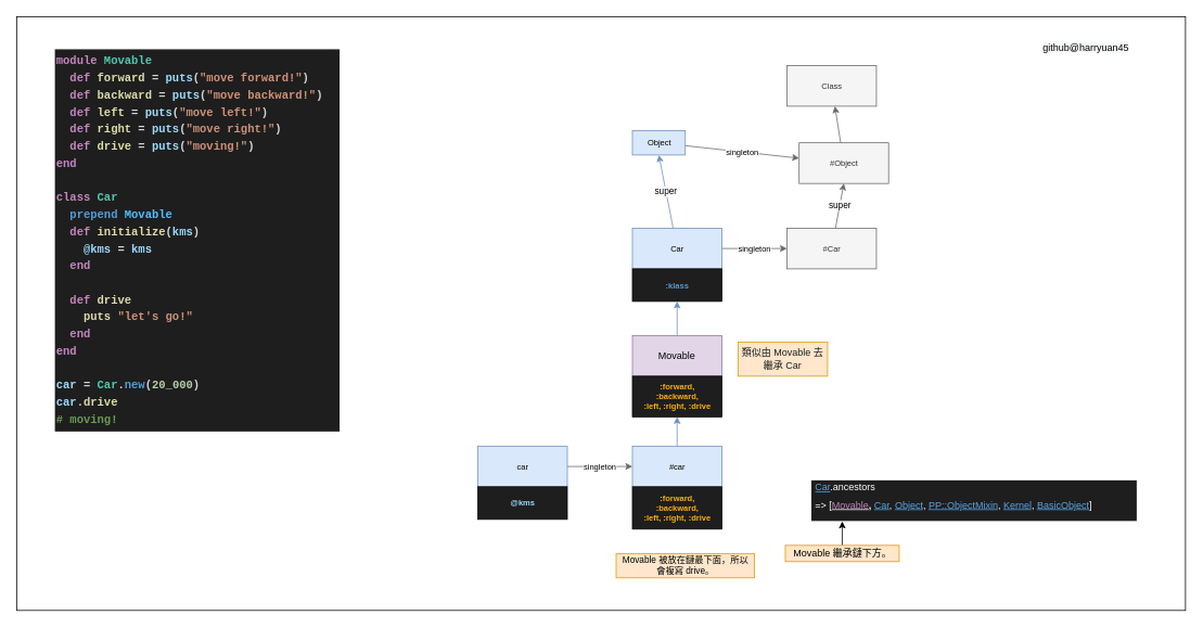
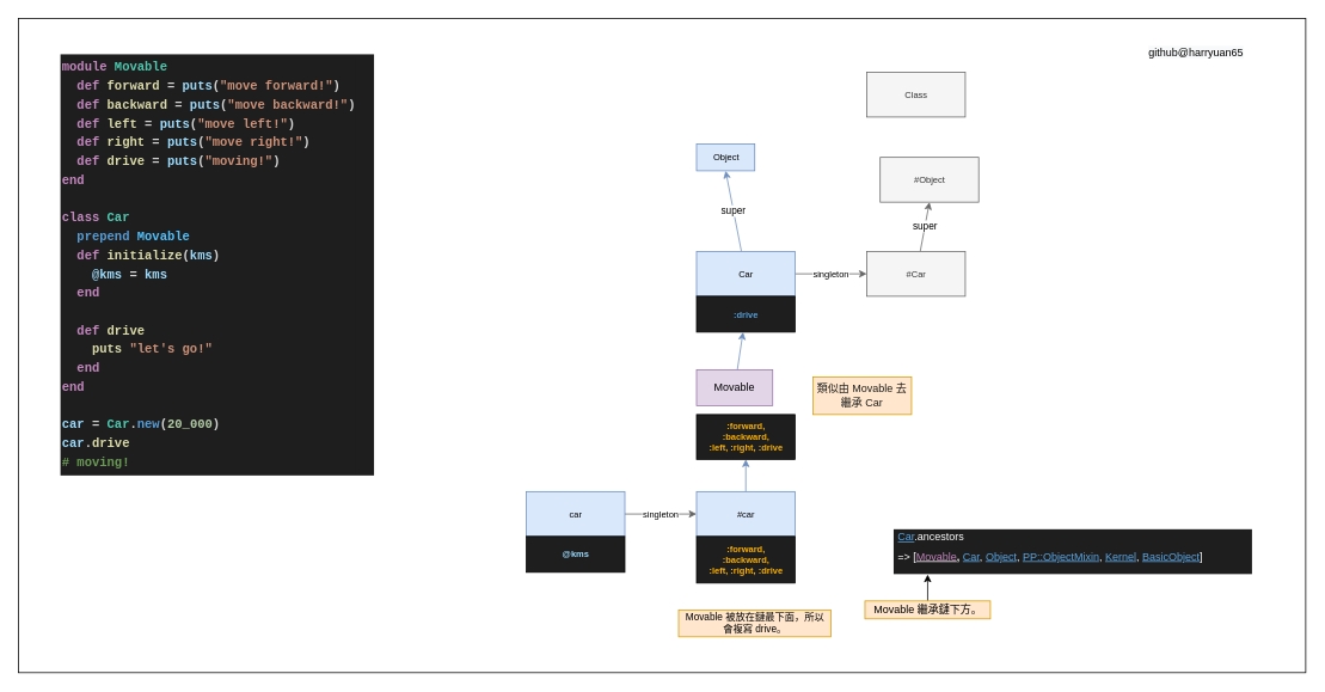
  <mxCell id="0" />
  <mxCell id="1" parent="0" />
  <mxCell id="2" value="" style="rounded=0;whiteSpace=wrap;html=1;" vertex="1" parent="1"><mxGeometry x="20" width="1437" height="730" as="geometry" y="20" /></mxCell>
- <mxCell id="3" value="singleton" style="edgeStyle=none;html=1;fontSize=10;fillColor=#f5f5f5;strokeColor=#666666;" parent="1" source="4" target="6" edge="1"><mxGeometry relative="1" as="geometry"><mxPoint as="offset" /></mxGeometry></mxCell>
  <mxCell id="4" value="Object" style="html=1;fontSize=10;fillColor=#dae8fc;strokeColor=#6c8ebf;" parent="1" vertex="1"><mxGeometry x="777" y="160" width="65" height="30" as="geometry" /></mxCell>
- <mxCell id="5" value="" style="edgeStyle=none;html=1;fontSize=10;fillColor=#f5f5f5;strokeColor=#666666;" parent="1" source="6" target="7" edge="1"><mxGeometry relative="1" as="geometry" /></mxCell>
  <mxCell id="6" value="&lt;span style=&quot;font-weight: normal&quot;&gt;#&lt;span&gt;Object&lt;/span&gt;&lt;/span&gt;" style="html=1;fontSize=10;fontStyle=1;fillColor=#f5f5f5;fontColor=#333333;strokeColor=#666666;" parent="1" vertex="1"><mxGeometry x="982" y="175" width="110" height="50" as="geometry" /></mxCell>
  <mxCell id="7" value="Class" style="html=1;fontSize=10;fillColor=#f5f5f5;fontColor=#333333;strokeColor=#666666;" parent="1" vertex="1"><mxGeometry x="967" y="80" width="110" height="50" as="geometry" /></mxCell>
  <mxCell id="8" value="klass" style="edgeStyle=none;html=1;fontSize=10;" parent="1" edge="1"><mxGeometry relative="1" as="geometry"><mxPoint x="1407" y="265" as="sourcePoint" /></mxGeometry></mxCell>
  <mxCell id="9" value="singleton" style="edgeStyle=none;html=1;fontSize=10;fillColor=#f5f5f5;strokeColor=#666666;" parent="1" source="11" target="13" edge="1"><mxGeometry relative="1" as="geometry" /></mxCell>
  <mxCell id="10" value="super" style="edgeStyle=none;html=1;entryX=0.5;entryY=1;entryDx=0;entryDy=0;fillColor=#dae8fc;strokeColor=#6c8ebf;" parent="1" source="11" target="4" edge="1"><mxGeometry relative="1" as="geometry" /></mxCell>
  <mxCell id="11" value="Car" style="html=1;fontSize=10;fillColor=#dae8fc;strokeColor=#6c8ebf;" parent="1" vertex="1"><mxGeometry x="777" y="280" width="110" height="50" as="geometry" /></mxCell>
  <mxCell id="12" value="super" style="edgeStyle=none;html=1;entryX=0.5;entryY=1;entryDx=0;entryDy=0;fillColor=#f5f5f5;strokeColor=#666666;" parent="1" source="13" target="6" edge="1"><mxGeometry relative="1" as="geometry" /></mxCell>
  <mxCell id="13" value="&lt;span style=&quot;font-weight: normal&quot;&gt;#Car&lt;/span&gt;" style="html=1;fontSize=10;fontStyle=1;fillColor=#f5f5f5;fontColor=#333333;strokeColor=#666666;" parent="1" vertex="1"><mxGeometry x="967" y="280" width="110" height="50" as="geometry" /></mxCell>
  <mxCell id="14" value="singleton" style="edgeStyle=none;html=1;fontSize=10;fillColor=#f5f5f5;strokeColor=#666666;" parent="1" source="15" target="17" edge="1"><mxGeometry relative="1" as="geometry" /></mxCell>
  <mxCell id="15" value="car" style="html=1;fontSize=10;fillColor=#dae8fc;strokeColor=#6c8ebf;" parent="1" vertex="1"><mxGeometry x="587" y="548" width="110" height="50" as="geometry" /></mxCell>
  <mxCell id="16" value="" style="edgeStyle=none;html=1;fillColor=#dae8fc;strokeColor=#6c8ebf;" parent="1" source="17" target="24" edge="1"><mxGeometry relative="1" as="geometry" /></mxCell>
  <mxCell id="17" value="#car" style="html=1;fontSize=10;fillColor=#dae8fc;strokeColor=#6c8ebf;" parent="1" vertex="1"><mxGeometry x="777" y="548" width="110" height="50" as="geometry" /></mxCell>
  <mxCell id="18" value="&lt;div style=&quot;font-family: &amp;#34;menlo&amp;#34; , &amp;#34;monaco&amp;#34; , &amp;#34;courier new&amp;#34; , monospace ; font-weight: bold ; font-size: 14px ; line-height: 21px&quot;&gt;&lt;div style=&quot;font-family: &amp;#34;menlo&amp;#34; , &amp;#34;monaco&amp;#34; , &amp;#34;courier new&amp;#34; , monospace ; line-height: 21px&quot;&gt;&lt;div style=&quot;color: rgb(212 , 212 , 212)&quot;&gt;&lt;div&gt;&lt;span style=&quot;color: rgb(197 , 134 , 192)&quot;&gt;module&lt;/span&gt;&amp;nbsp;&lt;span style=&quot;color: rgb(78 , 201 , 176)&quot;&gt;Movable&lt;/span&gt;&lt;/div&gt;&lt;div&gt;&lt;span style=&quot;color: rgb(197 , 134 , 192)&quot;&gt;&amp;nbsp; def&lt;/span&gt;&amp;nbsp;&lt;span style=&quot;color: rgb(220 , 220 , 170)&quot;&gt;forward&lt;/span&gt;&amp;nbsp;=&amp;nbsp;&lt;span style=&quot;color: rgb(156 , 220 , 254)&quot;&gt;puts&lt;/span&gt;(&lt;span style=&quot;color: rgb(206 , 145 , 120)&quot;&gt;&quot;move forward!&quot;&lt;/span&gt;)&lt;/div&gt;&lt;div&gt;&lt;span style=&quot;color: rgb(197 , 134 , 192)&quot;&gt;&amp;nbsp; def&lt;/span&gt;&amp;nbsp;&lt;span style=&quot;color: rgb(220 , 220 , 170)&quot;&gt;backward&lt;/span&gt;&amp;nbsp;=&amp;nbsp;&lt;span style=&quot;color: rgb(156 , 220 , 254)&quot;&gt;puts&lt;/span&gt;(&lt;span style=&quot;color: rgb(206 , 145 , 120)&quot;&gt;&quot;move backward!&quot;&lt;/span&gt;)&lt;/div&gt;&lt;div&gt;&lt;span style=&quot;color: rgb(197 , 134 , 192)&quot;&gt;&amp;nbsp; def&lt;/span&gt;&amp;nbsp;&lt;span style=&quot;color: rgb(220 , 220 , 170)&quot;&gt;left&lt;/span&gt;&amp;nbsp;=&amp;nbsp;&lt;span style=&quot;color: rgb(156 , 220 , 254)&quot;&gt;puts&lt;/span&gt;(&lt;span style=&quot;color: rgb(206 , 145 , 120)&quot;&gt;&quot;move left!&quot;&lt;/span&gt;)&lt;/div&gt;&lt;div&gt;&lt;span style=&quot;color: rgb(197 , 134 , 192)&quot;&gt;&amp;nbsp; def&lt;/span&gt;&amp;nbsp;&lt;span style=&quot;color: rgb(220 , 220 , 170)&quot;&gt;right&lt;/span&gt;&amp;nbsp;=&amp;nbsp;&lt;span style=&quot;color: rgb(156 , 220 , 254)&quot;&gt;puts&lt;/span&gt;(&lt;span style=&quot;color: rgb(206 , 145 , 120)&quot;&gt;&quot;move right!&quot;&lt;/span&gt;)&lt;/div&gt;&lt;div&gt;&lt;span style=&quot;color: rgb(197 , 134 , 192)&quot;&gt;&amp;nbsp; def&lt;/span&gt;&amp;nbsp;&lt;span style=&quot;color: rgb(220 , 220 , 170)&quot;&gt;drive&lt;/span&gt;&amp;nbsp;=&amp;nbsp;&lt;span style=&quot;color: rgb(156 , 220 , 254)&quot;&gt;puts&lt;/span&gt;(&lt;span style=&quot;color: rgb(206 , 145 , 120)&quot;&gt;&quot;moving!&quot;&lt;/span&gt;)&lt;br&gt;&lt;/div&gt;&lt;div&gt;&lt;span style=&quot;color: rgb(197 , 134 , 192)&quot;&gt;end&lt;/span&gt;&lt;/div&gt;&lt;br&gt;&lt;div&gt;&lt;span style=&quot;color: rgb(197 , 134 , 192)&quot;&gt;class&lt;/span&gt;&amp;nbsp;&lt;span style=&quot;color: rgb(78 , 201 , 176)&quot;&gt;Car&lt;/span&gt;&lt;/div&gt;&lt;div&gt;&lt;span style=&quot;color: rgb(86 , 156 , 214)&quot;&gt;&amp;nbsp; prepend&lt;/span&gt;&amp;nbsp;&lt;span style=&quot;color: rgb(79 , 193 , 255)&quot;&gt;Movable&lt;/span&gt;&lt;/div&gt;&lt;div&gt;&lt;span style=&quot;color: rgb(197 , 134 , 192)&quot;&gt;&amp;nbsp; def&lt;/span&gt;&amp;nbsp;&lt;span style=&quot;color: rgb(220 , 220 , 170)&quot;&gt;initialize&lt;/span&gt;(&lt;span style=&quot;color: rgb(156 , 220 , 254)&quot;&gt;kms&lt;/span&gt;)&lt;/div&gt;&lt;div&gt;&lt;span style=&quot;color: rgb(156 , 220 , 254)&quot;&gt;&amp;nbsp; &amp;nbsp; @kms&lt;/span&gt;&amp;nbsp;=&amp;nbsp;&lt;span style=&quot;color: rgb(156 , 220 , 254)&quot;&gt;kms&lt;/span&gt;&lt;/div&gt;&lt;div&gt;&lt;span style=&quot;color: rgb(197 , 134 , 192)&quot;&gt;&amp;nbsp; end&lt;/span&gt;&lt;/div&gt;&lt;br&gt;&lt;div&gt;&lt;span style=&quot;color: rgb(197 , 134 , 192)&quot;&gt;&amp;nbsp; def&lt;/span&gt;&amp;nbsp;&lt;span style=&quot;color: rgb(220 , 220 , 170)&quot;&gt;drive&lt;/span&gt;&lt;/div&gt;&lt;div&gt;&lt;span style=&quot;color: rgb(220 , 220 , 170)&quot;&gt;&amp;nbsp; &amp;nbsp; puts&lt;/span&gt;&amp;nbsp;&lt;span style=&quot;color: rgb(206 , 145 , 120)&quot;&gt;&quot;let's go!&quot;&lt;/span&gt;&lt;/div&gt;&lt;div&gt;&lt;span style=&quot;color: rgb(197 , 134 , 192)&quot;&gt;&amp;nbsp; end&lt;/span&gt;&lt;/div&gt;&lt;div&gt;&lt;span style=&quot;color: rgb(197 , 134 , 192)&quot;&gt;end&lt;/span&gt;&lt;/div&gt;&lt;br&gt;&lt;div&gt;&lt;span style=&quot;color: rgb(156 , 220 , 254)&quot;&gt;car&lt;/span&gt;&amp;nbsp;=&amp;nbsp;&lt;span style=&quot;color: rgb(78 , 201 , 176)&quot;&gt;Car&lt;/span&gt;.&lt;span style=&quot;color: rgb(86 , 156 , 214)&quot;&gt;new&lt;/span&gt;(&lt;span style=&quot;color: rgb(181 , 206 , 168)&quot;&gt;20_000&lt;/span&gt;)&lt;/div&gt;&lt;div&gt;&lt;span style=&quot;color: rgb(156 , 220 , 254)&quot;&gt;car&lt;/span&gt;.&lt;span style=&quot;color: rgb(220 , 220 , 170)&quot;&gt;drive&lt;/span&gt;&lt;/div&gt;&lt;div&gt;&lt;span style=&quot;color: rgb(106 , 153 , 85)&quot;&gt;# moving!&lt;/span&gt;&lt;br&gt;&lt;/div&gt;&lt;/div&gt;&lt;/div&gt;&lt;/div&gt;" style="text;html=1;align=left;verticalAlign=middle;resizable=0;points=[];autosize=1;strokeColor=none;fillColor=#1E1E1E;spacing=2;labelBackgroundColor=#1e1e1e;" parent="1" vertex="1"><mxGeometry x="67" y="60" width="350" height="470" as="geometry" /></mxCell>
  <mxCell id="19" value="&lt;font color=&quot;#9cdcfe&quot;&gt;@kms&lt;/font&gt;" style="html=1;fontSize=10;fillColor=#1E1E1E;fontStyle=1" parent="1" vertex="1"><mxGeometry x="587" y="598" width="110" height="40" as="geometry" /></mxCell>
  <mxCell id="20" value="&lt;span style=&quot;color: rgb(250 , 176 , 2)&quot;&gt;:forward,&lt;/span&gt;&lt;br style=&quot;color: rgb(250 , 176 , 2)&quot;&gt;&lt;span style=&quot;color: rgb(250 , 176 , 2)&quot;&gt;:backward,&lt;/span&gt;&lt;br style=&quot;color: rgb(250 , 176 , 2)&quot;&gt;&lt;span style=&quot;color: rgb(250 , 176 , 2)&quot;&gt;:left, :right, :drive&lt;/span&gt;" style="html=1;fontSize=10;fillColor=#1E1E1E;fontStyle=1" parent="1" vertex="1"><mxGeometry x="777" y="598" width="110" height="52" as="geometry" /></mxCell>
- <mxCell id="21" value="&lt;font color=&quot;#569cd6&quot;&gt;:klass&lt;/font&gt;" style="html=1;fontSize=10;fillColor=#1E1E1E;fontStyle=1" parent="1" vertex="1"><mxGeometry x="777" y="330" width="110" height="40" as="geometry" /></mxCell>
+ <mxCell id="21" value="&lt;font color=&quot;#569cd6&quot;&gt;:drive&lt;/font&gt;" style="html=1;fontSize=10;fillColor=#1E1E1E;fontStyle=1" parent="1" vertex="1"><mxGeometry x="777" y="330" width="110" height="40" as="geometry" /></mxCell>
  <mxCell id="22" value="" style="edgeStyle=none;html=1;fillColor=#dae8fc;strokeColor=#6c8ebf;" parent="1" source="23" target="21" edge="1"><mxGeometry relative="1" as="geometry" /></mxCell>
- <mxCell id="23" value="Movable" style="whiteSpace=wrap;html=1;fillColor=#e1d5e7;strokeColor=#9673a6;" parent="1" vertex="1"><mxGeometry x="777" y="412" width="110" height="50" as="geometry" /></mxCell>
+ <mxCell id="23" value="Movable" style="whiteSpace=wrap;html=1;fillColor=#e1d5e7;strokeColor=#9673a6;" parent="1" vertex="1"><mxGeometry x="777" y="412" width="85" height="40" as="geometry" /></mxCell>
  <mxCell id="24" value="&lt;font color=&quot;#fab002&quot;&gt;:forward, &lt;br&gt;:backward, &lt;br&gt;:left, :right, :drive&lt;/font&gt;" style="html=1;fontSize=10;fillColor=#1E1E1E;fontStyle=1" parent="1" vertex="1"><mxGeometry x="777" y="462" width="110" height="50" as="geometry" /></mxCell>
  <mxCell id="25" value="&lt;p style=&quot;line-height: 1&quot;&gt;&lt;/p&gt;&lt;h1 style=&quot;font-size: 12px&quot;&gt;&lt;u style=&quot;color: rgb(91 , 165 , 227) ; font-weight: normal&quot;&gt;Car&lt;/u&gt;&lt;span style=&quot;font-weight: normal ; font-size: 12px&quot;&gt;.ancestors&lt;/span&gt;&lt;/h1&gt;&lt;h1 style=&quot;font-size: 12px&quot;&gt;&lt;span style=&quot;font-size: 12px ; font-weight: normal&quot;&gt;=&amp;gt; [&lt;/span&gt;&lt;u style=&quot;font-weight: normal&quot;&gt;&lt;font color=&quot;#c586c0&quot;&gt;Movable&lt;/font&gt;&lt;/u&gt;,&amp;nbsp;&lt;font color=&quot;#5ba5e3&quot; style=&quot;font-weight: normal&quot;&gt;&lt;u&gt;Car&lt;/u&gt;&lt;/font&gt;&lt;span style=&quot;font-weight: normal&quot;&gt;,&lt;/span&gt;&lt;font color=&quot;#5ba5e3&quot; style=&quot;font-weight: normal&quot;&gt;&amp;nbsp;&lt;u&gt;Object&lt;/u&gt;&lt;/font&gt;&lt;span style=&quot;font-weight: normal&quot;&gt;,&lt;/span&gt;&lt;font color=&quot;#5ba5e3&quot; style=&quot;font-weight: normal&quot;&gt;&amp;nbsp;&lt;u&gt;PP::ObjectMixin&lt;/u&gt;&lt;/font&gt;&lt;span style=&quot;font-weight: normal&quot;&gt;,&amp;nbsp;&lt;/span&gt;&lt;font color=&quot;#5ba5e3&quot; style=&quot;font-weight: normal&quot;&gt;&lt;u&gt;Kernel&lt;/u&gt;&lt;/font&gt;&lt;span style=&quot;font-weight: normal&quot;&gt;,&amp;nbsp;&lt;/span&gt;&lt;font color=&quot;#5ba5e3&quot; style=&quot;font-weight: normal&quot;&gt;&lt;u&gt;BasicObject&lt;/u&gt;&lt;/font&gt;&lt;span style=&quot;font-weight: normal&quot;&gt;]&lt;/span&gt;&lt;/h1&gt;&lt;p&gt;&lt;/p&gt;" style="text;html=1;strokeColor=none;fillColor=#1E1E1E;spacing=5;spacingTop=-20;whiteSpace=wrap;overflow=hidden;rounded=0;labelBackgroundColor=none;fontColor=#FFFFFF;fontStyle=0;fontSize=12;" parent="1" vertex="1"><mxGeometry x="997" y="590" width="400" height="50" as="geometry" /></mxCell>
  <mxCell id="26" value="&lt;span style=&quot;color: rgb(30 , 30 , 30) ; font-size: 12px ; text-align: left&quot;&gt;類似由&amp;nbsp;&lt;/span&gt;&lt;span style=&quot;color: rgb(30 , 30 , 30) ; text-align: left&quot;&gt;Movable&amp;nbsp;&lt;/span&gt;&lt;span style=&quot;color: rgb(30 , 30 , 30) ; font-size: 12px ; text-align: left&quot;&gt;去繼承 Car&lt;/span&gt;" style="whiteSpace=wrap;html=1;fillColor=#ffe6cc;strokeColor=#d79b00;fontSize=12;" parent="1" vertex="1"><mxGeometry x="907" y="420" width="110" height="42" as="geometry" /></mxCell>
  <mxCell id="27" style="edgeStyle=none;html=1;entryX=0.095;entryY=1.01;entryDx=0;entryDy=0;entryPerimeter=0;fontColor=#C586C0;" parent="1" source="28" target="25" edge="1"><mxGeometry relative="1" as="geometry" /></mxCell>
  <mxCell id="28" value="Movable 繼承鏈下方。" style="text;html=1;align=center;verticalAlign=middle;resizable=0;points=[];autosize=1;strokeColor=#d79b00;fillColor=#ffe6cc;fontSize=12;" parent="1" vertex="1"><mxGeometry x="965" y="670" width="140" height="20" as="geometry" /></mxCell>
  <mxCell id="29" value="Movable 被放在鏈最下面，所以&lt;br style=&quot;font-size: 11px&quot;&gt;會複寫 drive。" style="text;html=1;align=center;verticalAlign=middle;resizable=0;points=[];autosize=1;strokeColor=#d79b00;fillColor=#ffe6cc;fontSize=11;" parent="1" vertex="1"><mxGeometry x="757" y="680" width="170" height="30" as="geometry" /></mxCell>
- <mxCell id="30" value="&lt;meta charset=&quot;utf-8&quot;&gt;&lt;span style=&quot;color: rgb(0, 0, 0); font-family: helvetica; font-size: 12px; font-style: normal; font-weight: 400; letter-spacing: normal; text-align: center; text-indent: 0px; text-transform: none; word-spacing: 0px; background-color: rgb(248, 249, 250); display: inline; float: none;&quot;&gt;github@harryuan45&lt;/span&gt;" style="text;whiteSpace=wrap;html=1;" parent="1" vertex="1"><mxGeometry x="1280" y="44" width="130" height="30" as="geometry" /></mxCell>
+ <mxCell id="30" value="&lt;meta charset=&quot;utf-8&quot;&gt;&lt;span style=&quot;color: rgb(0, 0, 0); font-family: helvetica; font-size: 12px; font-style: normal; font-weight: 400; letter-spacing: normal; text-align: center; text-indent: 0px; text-transform: none; word-spacing: 0px; background-color: rgb(248, 249, 250); display: inline; float: none;&quot;&gt;github@harryuan65&lt;/span&gt;" style="text;whiteSpace=wrap;html=1;" parent="1" vertex="1"><mxGeometry x="1280" y="44" width="130" height="30" as="geometry" /></mxCell>
